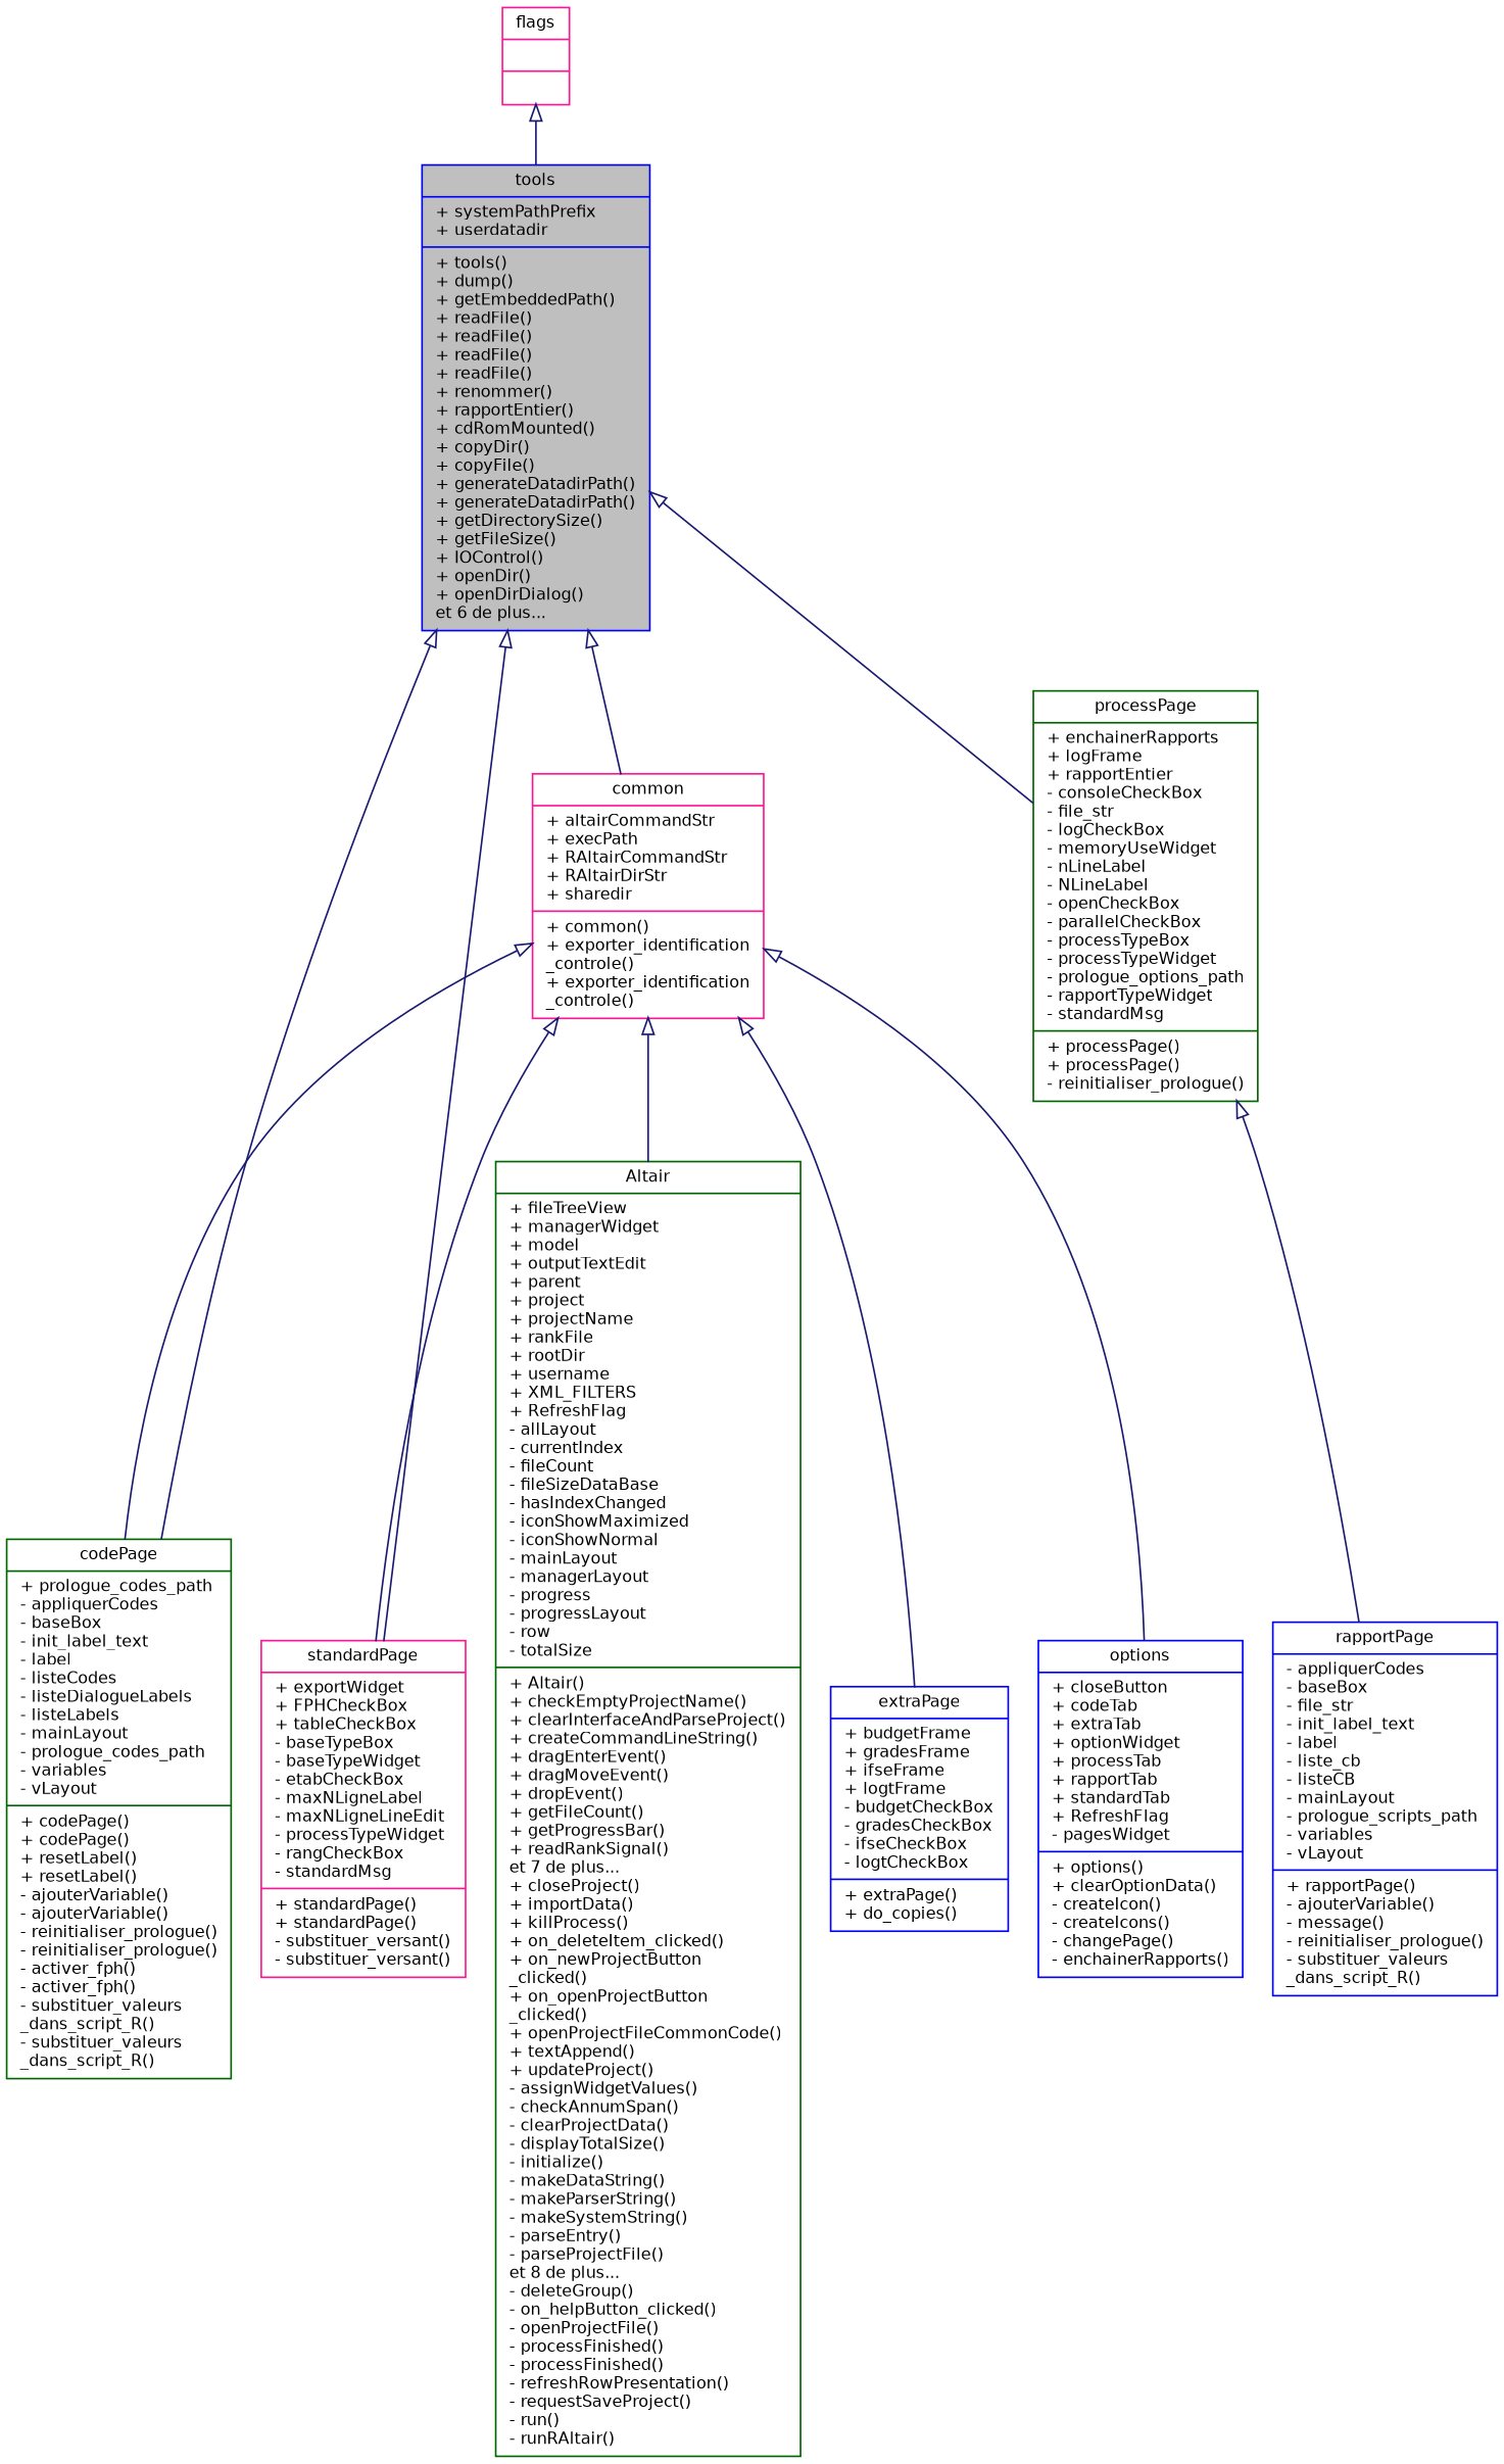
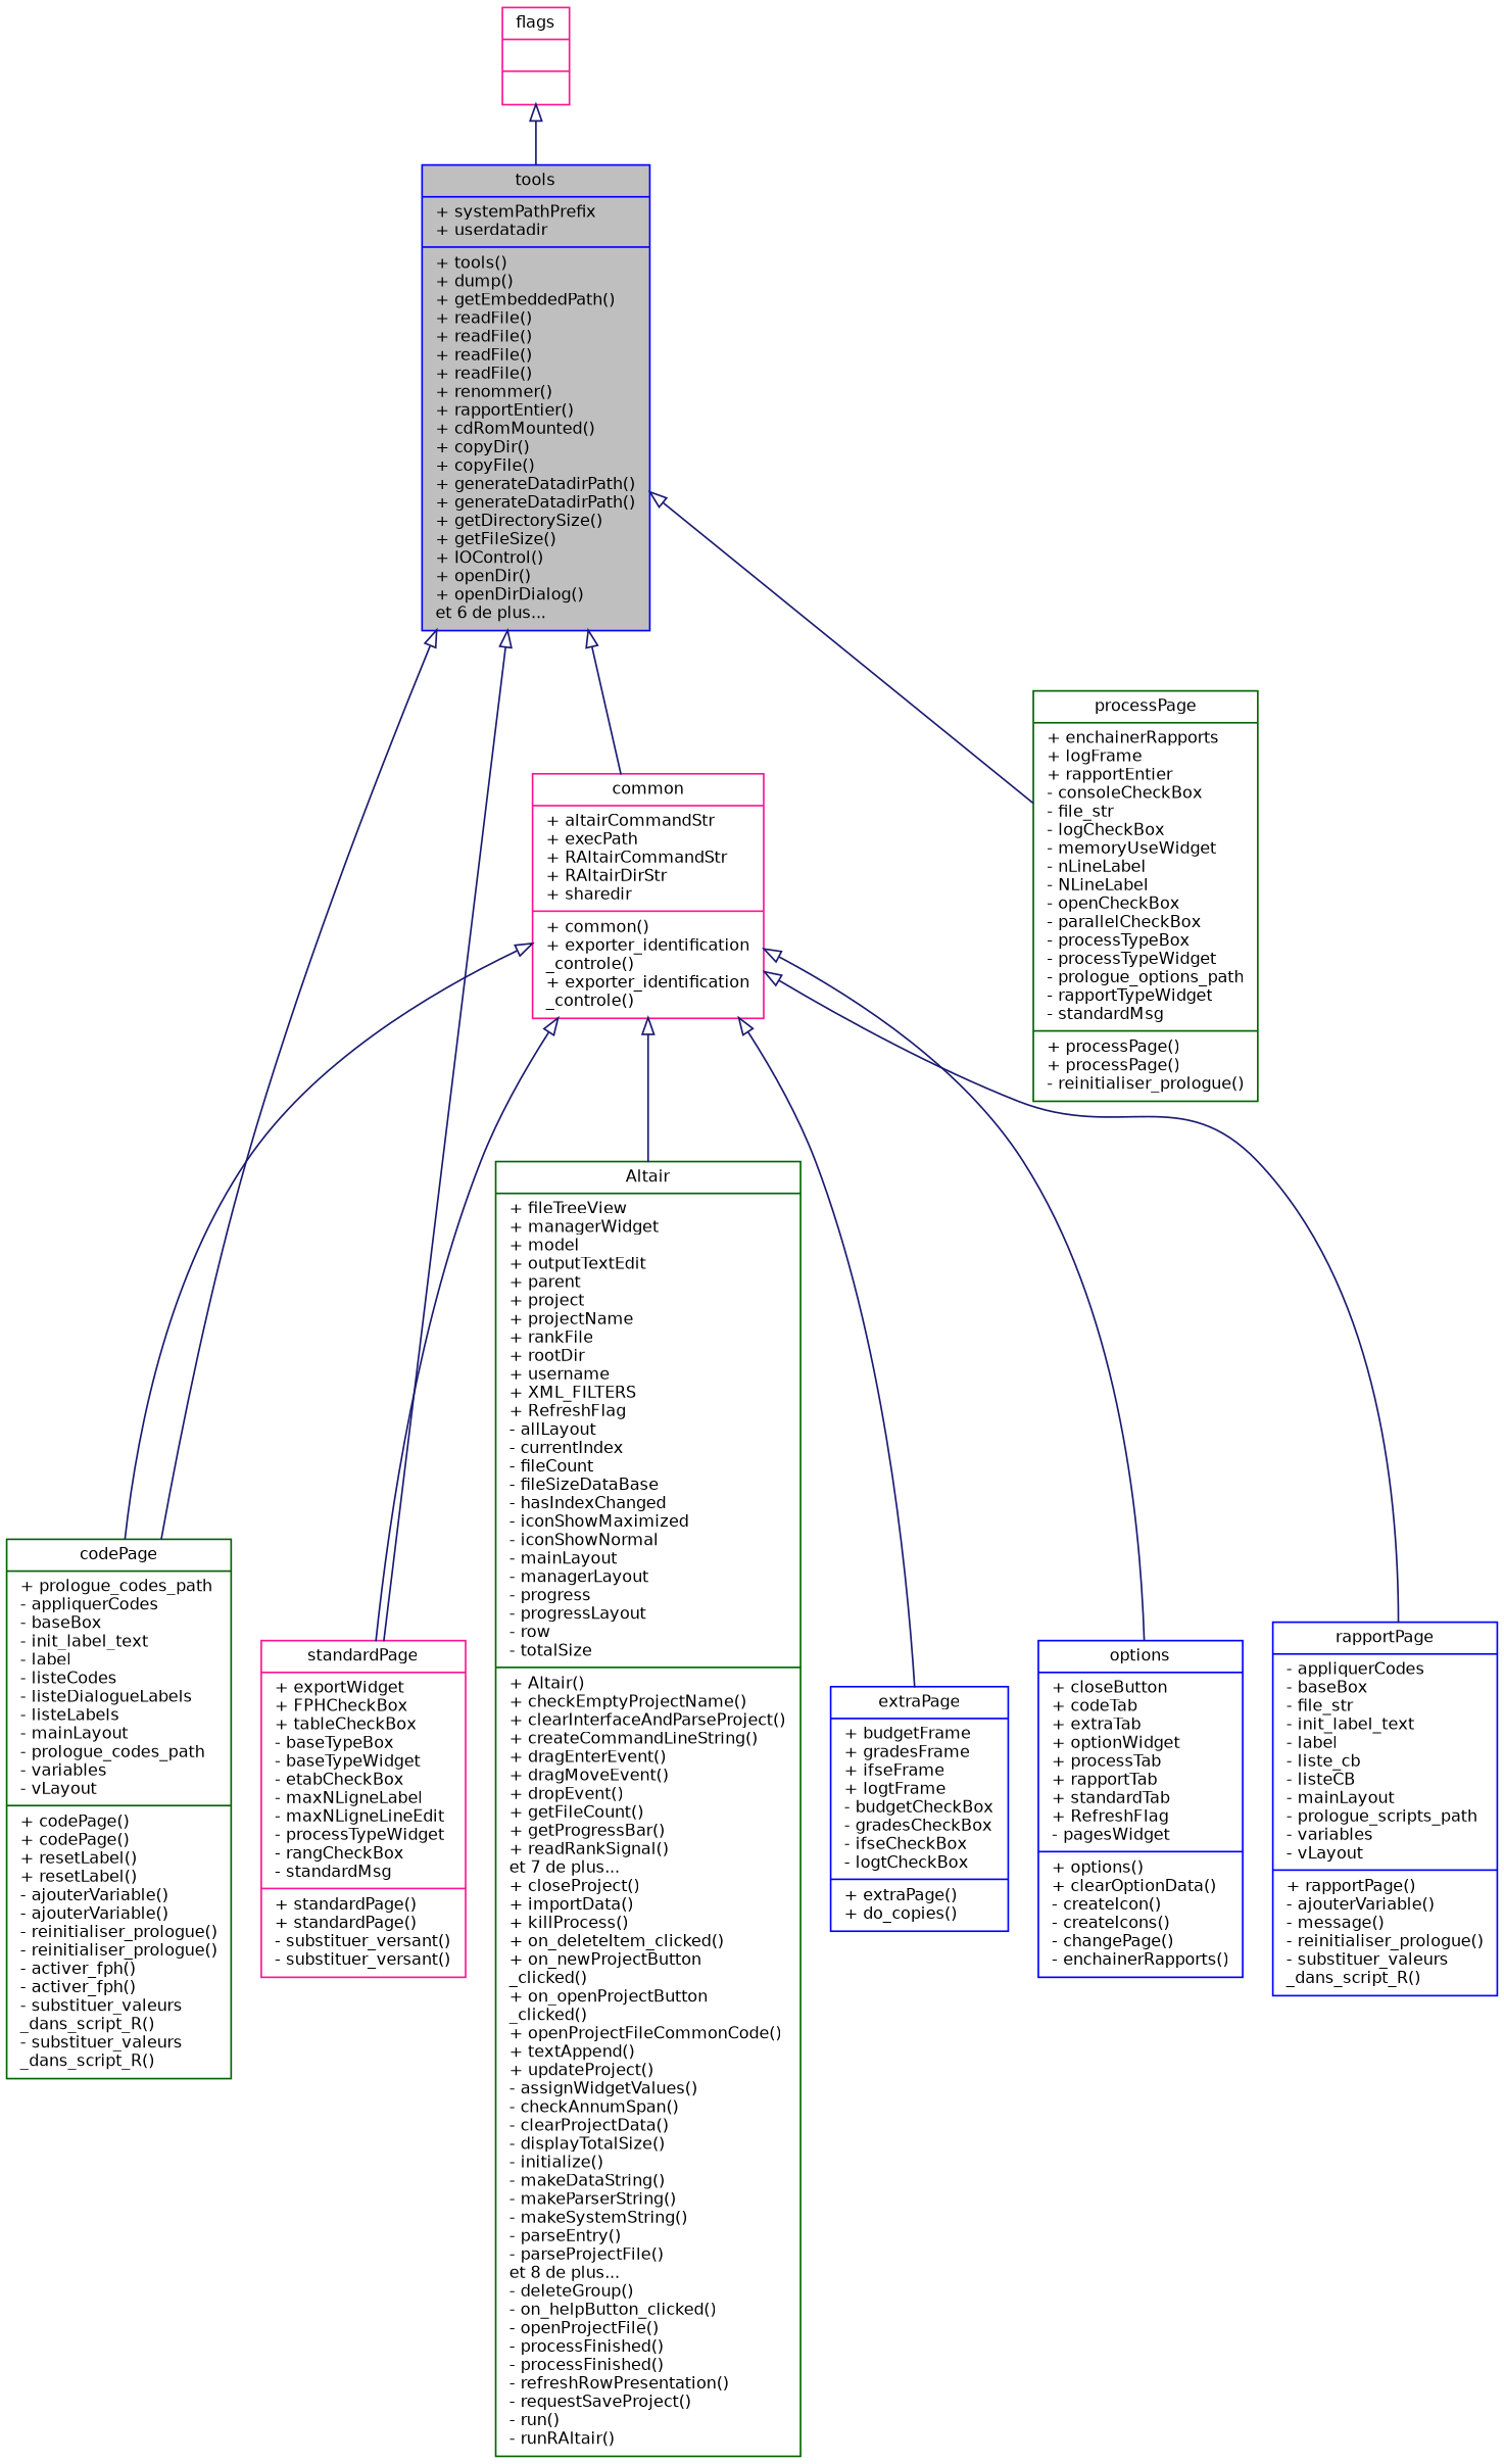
  digraph {
    node [color=blue fillcolor=white fontname=Helvetica fontsize=10 shape=record style=filled]
    edge [arrowtail=onormal color=midnightblue dir=back fontname=Helvetica fontsize=10 labelfontname=Helvetica labelfontsize=10 style=solid]
    n1 [fillcolor=grey75 fontcolor=black height=0.2 label="{tools\n|+ systemPathPrefix\l+ userdatadir\l|+ tools()\l+ dump()\l+ getEmbeddedPath()\l+ readFile()\l+ readFile()\l+ readFile()\l+ readFile()\l+ renommer()\l+ rapportEntier()\l+ cdRomMounted()\l+ copyDir()\l+ copyFile()\l+ generateDatadirPath()\l+ generateDatadirPath()\l+ getDirectorySize()\l+ getFileSize()\l+ IOControl()\l+ openDir()\l+ openDirDialog()\let 6 de plus...\l}" width=0.4]
    n2 [color=darkgreen height=0.2 label="{codePage\n|+ prologue_codes_path\l- appliquerCodes\l- baseBox\l- init_label_text\l- label\l- listeCodes\l- listeDialogueLabels\l- listeLabels\l- mainLayout\l- prologue_codes_path\l- variables\l- vLayout\l|+ codePage()\l+ codePage()\l+ resetLabel()\l+ resetLabel()\l- ajouterVariable()\l- ajouterVariable()\l- reinitialiser_prologue()\l- reinitialiser_prologue()\l- activer_fph()\l- activer_fph()\l- substituer_valeurs\l_dans_script_R()\l- substituer_valeurs\l_dans_script_R()\l}" width=0.4]
    n3 [color=deeppink height=0.2 label="{common\n|+ altairCommandStr\l+ execPath\l+ RAltairCommandStr\l+ RAltairDirStr\l+ sharedir\l|+ common()\l+ exporter_identification\l_controle()\l+ exporter_identification\l_controle()\l}" width=0.4]
    n4 [color=darkgreen height=0.2 label="{processPage\n|+ enchainerRapports\l+ logFrame\l+ rapportEntier\l- consoleCheckBox\l- file_str\l- logCheckBox\l- memoryUseWidget\l- nLineLabel\l- NLineLabel\l- openCheckBox\l- parallelCheckBox\l- processTypeBox\l- processTypeWidget\l- prologue_options_path\l- rapportTypeWidget\l- standardMsg\l|+ processPage()\l+ processPage()\l- reinitialiser_prologue()\l}" width=0.4]
    n5 [color=deeppink height=0.2 label="{standardPage\n|+ exportWidget\l+ FPHCheckBox\l+ tableCheckBox\l- baseTypeBox\l- baseTypeWidget\l- etabCheckBox\l- maxNLigneLabel\l- maxNLigneLineEdit\l- processTypeWidget\l- rangCheckBox\l- standardMsg\l|+ standardPage()\l+ standardPage()\l- substituer_versant()\l- substituer_versant()\l}" width=0.4]
    n6 [color=darkgreen height=0.2 label="{Altair\n|+ fileTreeView\l+ managerWidget\l+ model\l+ outputTextEdit\l+ parent\l+ project\l+ projectName\l+ rankFile\l+ rootDir\l+ username\l+ XML_FILTERS\l+ RefreshFlag\l- allLayout\l- currentIndex\l- fileCount\l- fileSizeDataBase\l- hasIndexChanged\l- iconShowMaximized\l- iconShowNormal\l- mainLayout\l- managerLayout\l- progress\l- progressLayout\l- row\l- totalSize\l|+ Altair()\l+ checkEmptyProjectName()\l+ clearInterfaceAndParseProject()\l+ createCommandLineString()\l+ dragEnterEvent()\l+ dragMoveEvent()\l+ dropEvent()\l+ getFileCount()\l+ getProgressBar()\l+ readRankSignal()\let 7 de plus...\l+ closeProject()\l+ importData()\l+ killProcess()\l+ on_deleteItem_clicked()\l+ on_newProjectButton\l_clicked()\l+ on_openProjectButton\l_clicked()\l+ openProjectFileCommonCode()\l+ textAppend()\l+ updateProject()\l- assignWidgetValues()\l- checkAnnumSpan()\l- clearProjectData()\l- displayTotalSize()\l- initialize()\l- makeDataString()\l- makeParserString()\l- makeSystemString()\l- parseEntry()\l- parseProjectFile()\let 8 de plus...\l- deleteGroup()\l- on_helpButton_clicked()\l- openProjectFile()\l- processFinished()\l- processFinished()\l- refreshRowPresentation()\l- requestSaveProject()\l- run()\l- runRAltair()\l}" width=0.4]
    n7 [height=0.2 label="{extraPage\n|+ budgetFrame\l+ gradesFrame\l+ ifseFrame\l+ logtFrame\l- budgetCheckBox\l- gradesCheckBox\l- ifseCheckBox\l- logtCheckBox\l|+ extraPage()\l+ do_copies()\l}" width=0.4]
    n8 [height=0.2 label="{options\n|+ closeButton\l+ codeTab\l+ extraTab\l+ optionWidget\l+ processTab\l+ rapportTab\l+ standardTab\l+ RefreshFlag\l- pagesWidget\l|+ options()\l+ clearOptionData()\l- createIcon()\l- createIcons()\l- changePage()\l- enchainerRapports()\l}" width=0.4]
    n9 [height=0.2 label="{rapportPage\n|- appliquerCodes\l- baseBox\l- file_str\l- init_label_text\l- label\l- liste_cb\l- listeCB\l- mainLayout\l- prologue_scripts_path\l- variables\l- vLayout\l|+ rapportPage()\l- ajouterVariable()\l- message()\l- reinitialiser_prologue()\l- substituer_valeurs\l_dans_script_R()\l}" width=0.4]
    n10 [color=deeppink height=0.2 label="{flags\n||}" width=0.4]
    n1 -> n2
    n1 -> n3
    n1 -> n4
    n1 -> n5
    n3 -> n2
    n3 -> n5
    n3 -> n6
    n3 -> n7
    n3 -> n8
-   n4 -> n9
+   n3 -> n9
    n10 -> n1
  }
